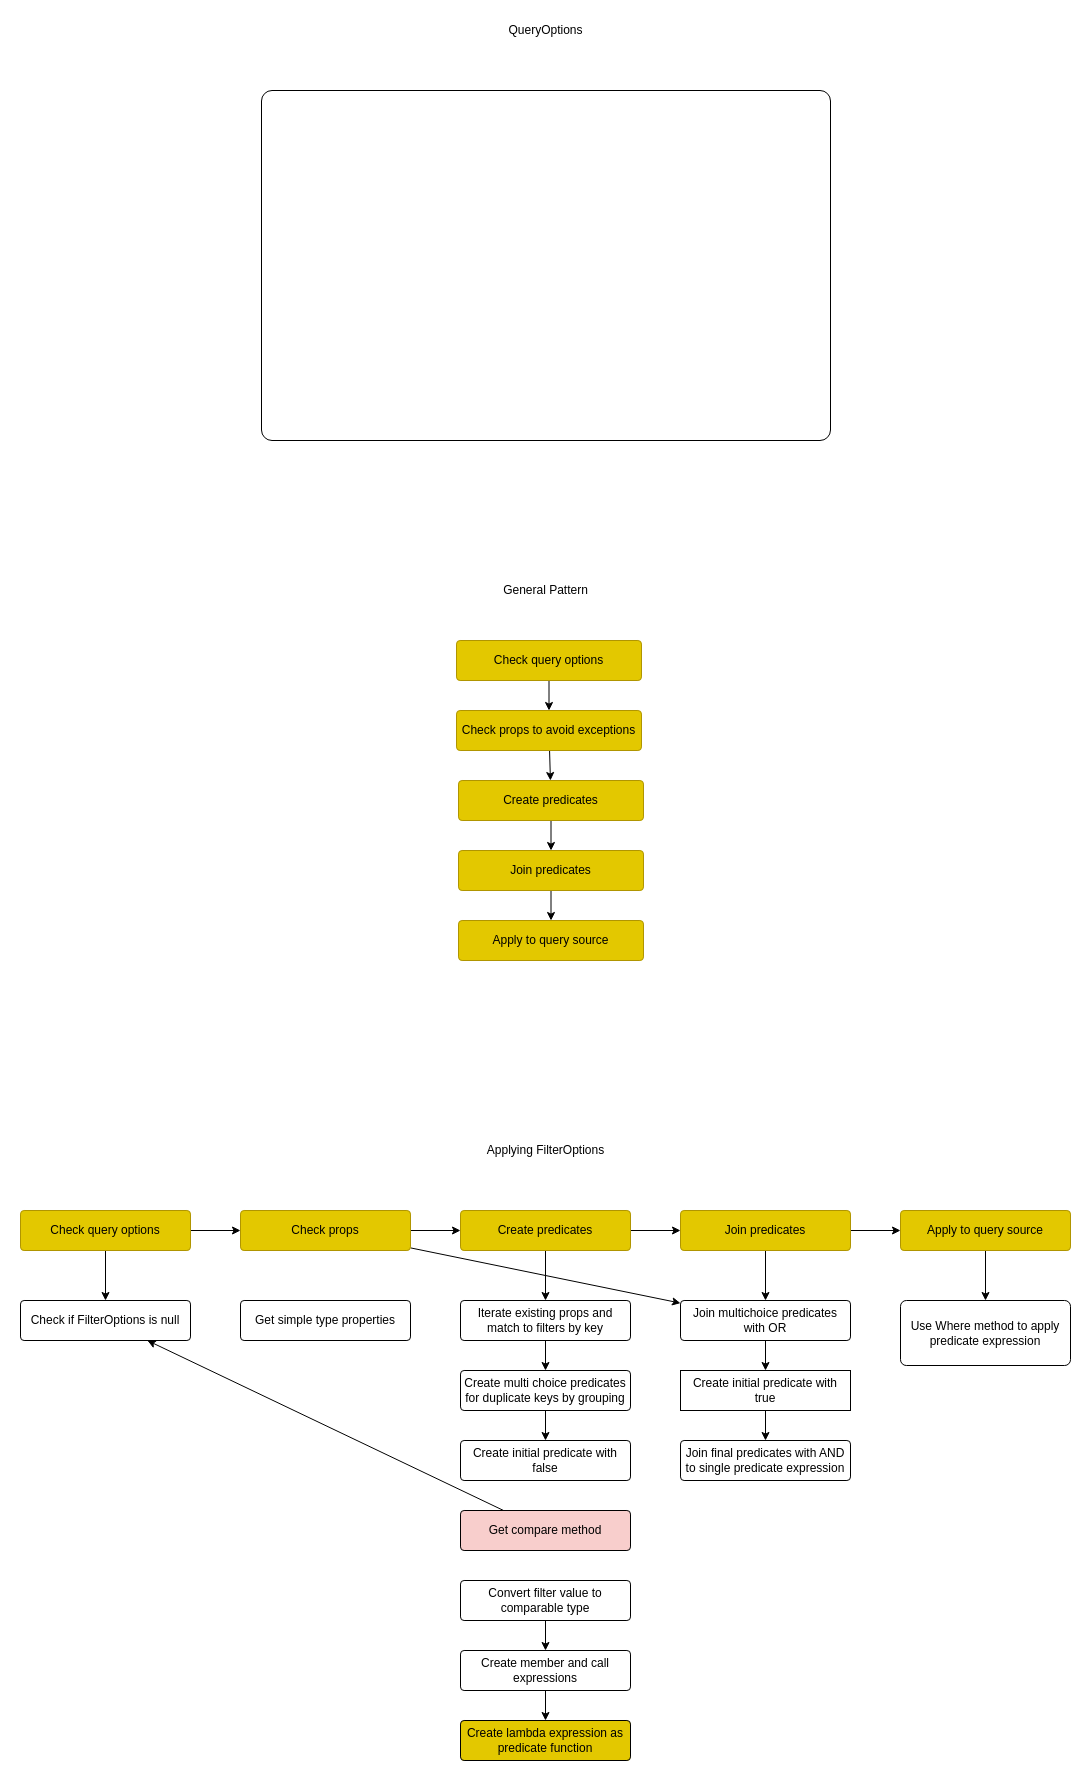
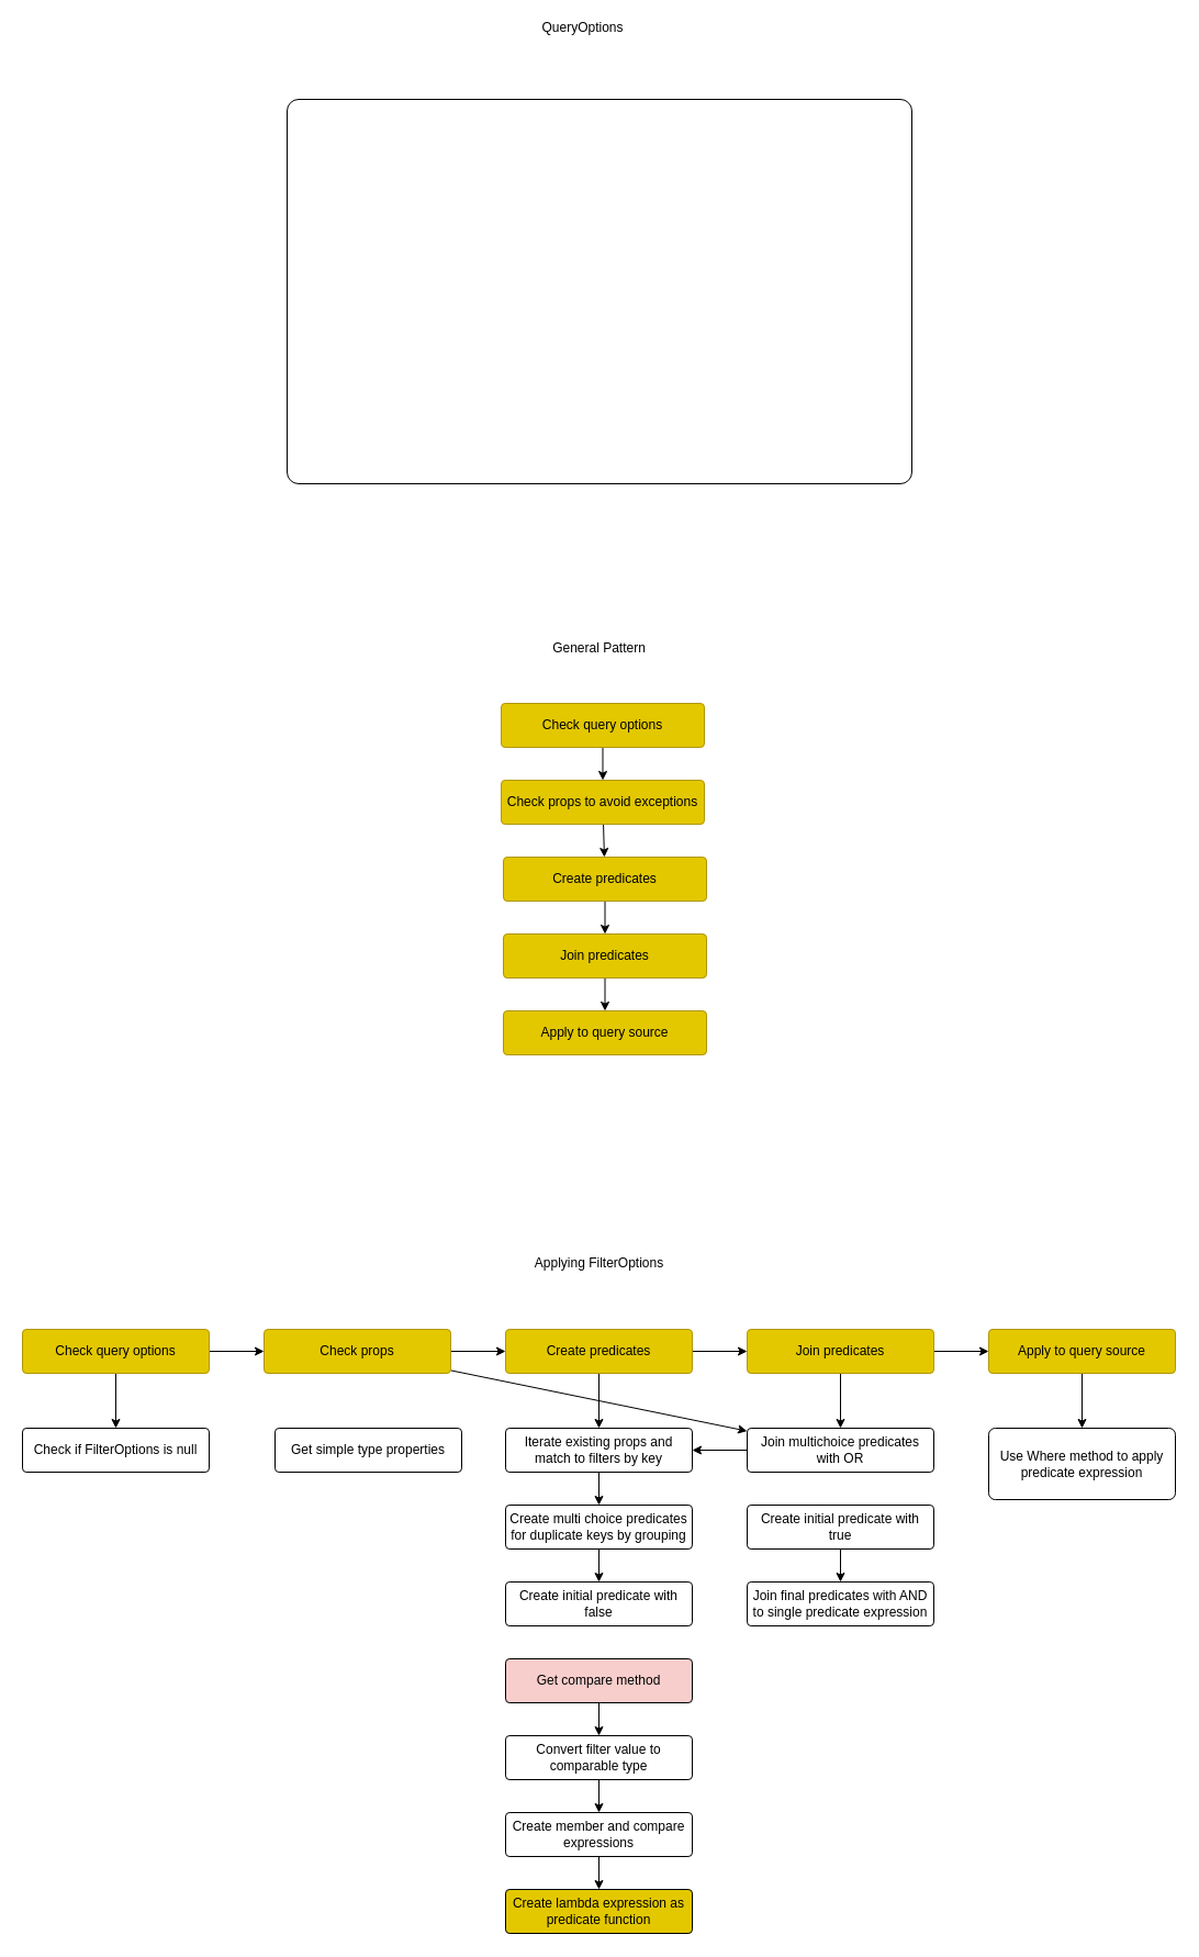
  <mxCell id="0" />
  <mxCell id="1" parent="0" />
- <mxCell id="2" value="QueryOptions" style="text;html=1;align=center;verticalAlign=middle;resizable=0;points=[];autosize=1;strokeColor=none;fillColor=none;" vertex="1" parent="1"><mxGeometry x="500" y="20" width="90" height="20" as="geometry" /></mxCell>
+ <mxCell id="2" value="QueryOptions" style="text;html=1;align=center;verticalAlign=middle;resizable=0;points=[];autosize=1;strokeColor=none;fillColor=none;" vertex="1" parent="1"><mxGeometry x="485" y="15" width="90" height="20" as="geometry" /></mxCell>
  <mxCell id="3" value="" style="rounded=1;whiteSpace=wrap;html=1;arcSize=3;" vertex="1" parent="1"><mxGeometry x="261" y="90" width="569" height="350" as="geometry" /></mxCell>
  <mxCell id="4" value="Applying FilterOptions" style="text;html=1;align=center;verticalAlign=middle;resizable=0;points=[];autosize=1;strokeColor=none;fillColor=none;" vertex="1" parent="1"><mxGeometry x="480" y="1140" width="130" height="20" as="geometry" /></mxCell>
  <mxCell id="5" style="edgeStyle=none;html=1;" edge="1" parent="1" source="6" target="14"><mxGeometry relative="1" as="geometry" /></mxCell>
  <mxCell id="6" value="Check query options" style="rounded=1;whiteSpace=wrap;html=1;arcSize=9;fillColor=#e3c800;fontColor=#000000;strokeColor=#B09500;" vertex="1" parent="1"><mxGeometry x="456" y="640" width="185" height="40" as="geometry" /></mxCell>
  <mxCell id="7" value="General Pattern" style="text;html=1;align=center;verticalAlign=middle;resizable=0;points=[];autosize=1;strokeColor=none;fillColor=none;" vertex="1" parent="1"><mxGeometry x="495" y="580" width="100" height="20" as="geometry" /></mxCell>
  <mxCell id="8" style="edgeStyle=none;html=1;entryX=0.5;entryY=0;entryDx=0;entryDy=0;" edge="1" parent="1" source="9" target="11"><mxGeometry relative="1" as="geometry" /></mxCell>
  <mxCell id="9" value="Create predicates" style="rounded=1;whiteSpace=wrap;html=1;arcSize=9;fillColor=#e3c800;fontColor=#000000;strokeColor=#B09500;" vertex="1" parent="1"><mxGeometry x="458" y="780" width="185" height="40" as="geometry" /></mxCell>
  <mxCell id="10" style="edgeStyle=none;html=1;" edge="1" parent="1" source="11" target="12"><mxGeometry relative="1" as="geometry" /></mxCell>
  <mxCell id="11" value="Join predicates" style="rounded=1;whiteSpace=wrap;html=1;arcSize=9;fillColor=#e3c800;fontColor=#000000;strokeColor=#B09500;" vertex="1" parent="1"><mxGeometry x="458" y="850" width="185" height="40" as="geometry" /></mxCell>
  <mxCell id="12" value="Apply to query source" style="rounded=1;whiteSpace=wrap;html=1;arcSize=9;fillColor=#e3c800;fontColor=#000000;strokeColor=#B09500;" vertex="1" parent="1"><mxGeometry x="458" y="920" width="185" height="40" as="geometry" /></mxCell>
  <mxCell id="13" style="edgeStyle=none;html=1;" edge="1" parent="1" source="14" target="9"><mxGeometry relative="1" as="geometry" /></mxCell>
  <mxCell id="14" value="Check props to avoid exceptions" style="rounded=1;whiteSpace=wrap;html=1;arcSize=9;fillColor=#e3c800;fontColor=#000000;strokeColor=#B09500;" vertex="1" parent="1"><mxGeometry x="456" y="710" width="185" height="40" as="geometry" /></mxCell>
  <mxCell id="15" style="edgeStyle=none;html=1;" edge="1" parent="1" source="17" target="18"><mxGeometry relative="1" as="geometry" /></mxCell>
  <mxCell id="16" style="edgeStyle=none;html=1;" edge="1" parent="1" source="17"><mxGeometry relative="1" as="geometry"><mxPoint x="240" y="1230" as="targetPoint" /></mxGeometry></mxCell>
  <mxCell id="17" value="Check query options" style="rounded=1;whiteSpace=wrap;html=1;arcSize=9;fillColor=#e3c800;fontColor=#000000;strokeColor=#B09500;" vertex="1" parent="1"><mxGeometry x="20" y="1210" width="170" height="40" as="geometry" /></mxCell>
  <mxCell id="18" value="Check if FilterOptions is null" style="rounded=1;whiteSpace=wrap;html=1;arcSize=9;" vertex="1" parent="1"><mxGeometry x="20" y="1300" width="170" height="40" as="geometry" /></mxCell>
  <mxCell id="19" style="edgeStyle=none;html=1;" edge="1" parent="1" source="21" target="32"><mxGeometry relative="1" as="geometry" /></mxCell>
  <mxCell id="20" style="edgeStyle=none;html=1;" edge="1" parent="1" source="21"><mxGeometry relative="1" as="geometry"><mxPoint x="460" y="1230" as="targetPoint" /></mxGeometry></mxCell>
  <mxCell id="21" value="Check props" style="rounded=1;whiteSpace=wrap;html=1;arcSize=9;fillColor=#e3c800;fontColor=#000000;strokeColor=#B09500;" vertex="1" parent="1"><mxGeometry x="240" y="1210" width="170" height="40" as="geometry" /></mxCell>
- <mxCell id="22" value="Get simple type properties" style="rounded=1;whiteSpace=wrap;html=1;arcSize=9;" vertex="1" parent="1"><mxGeometry x="240" y="1300" width="170" height="40" as="geometry" /></mxCell>
+ <mxCell id="22" value="Get simple type properties" style="rounded=1;whiteSpace=wrap;html=1;arcSize=9;" vertex="1" parent="1"><mxGeometry x="250" y="1300" width="170" height="40" as="geometry" /></mxCell>
  <mxCell id="23" style="edgeStyle=none;html=1;entryX=0.5;entryY=0;entryDx=0;entryDy=0;" edge="1" parent="1" source="25" target="27"><mxGeometry relative="1" as="geometry" /></mxCell>
  <mxCell id="24" style="edgeStyle=none;html=1;" edge="1" parent="1" source="25" target="30"><mxGeometry relative="1" as="geometry" /></mxCell>
  <mxCell id="25" value="Create predicates" style="rounded=1;whiteSpace=wrap;html=1;arcSize=9;fillColor=#e3c800;fontColor=#000000;strokeColor=#B09500;" vertex="1" parent="1"><mxGeometry x="460" y="1210" width="170" height="40" as="geometry" /></mxCell>
  <mxCell id="26" style="edgeStyle=none;html=1;entryX=0.5;entryY=0;entryDx=0;entryDy=0;" edge="1" parent="1" source="27" target="37"><mxGeometry relative="1" as="geometry" /></mxCell>
  <mxCell id="27" value="Iterate existing props and match to filters by key" style="rounded=1;whiteSpace=wrap;html=1;arcSize=9;" vertex="1" parent="1"><mxGeometry x="460" y="1300" width="170" height="40" as="geometry" /></mxCell>
  <mxCell id="28" style="edgeStyle=none;html=1;" edge="1" parent="1" source="30" target="35"><mxGeometry relative="1" as="geometry" /></mxCell>
  <mxCell id="29" style="edgeStyle=none;html=1;" edge="1" parent="1" source="30" target="32"><mxGeometry relative="1" as="geometry" /></mxCell>
  <mxCell id="30" value="&lt;span&gt;Join predicates&lt;/span&gt;" style="rounded=1;whiteSpace=wrap;html=1;arcSize=9;fillColor=#e3c800;fontColor=#000000;strokeColor=#B09500;" vertex="1" parent="1"><mxGeometry x="680" y="1210" width="170" height="40" as="geometry" /></mxCell>
- <mxCell id="31" style="edgeStyle=none;html=1;" edge="1" parent="1" source="32" target="42"><mxGeometry relative="1" as="geometry" /></mxCell>
+ <mxCell id="31" style="edgeStyle=none;html=1;" edge="1" parent="1" source="32" target="27"><mxGeometry relative="1" as="geometry" /></mxCell>
  <mxCell id="32" value="Join multichoice predicates with OR" style="rounded=1;whiteSpace=wrap;html=1;arcSize=9;" vertex="1" parent="1"><mxGeometry x="680" y="1300" width="170" height="40" as="geometry" /></mxCell>
  <mxCell id="33" value="Use Where method to apply predicate expression" style="rounded=1;whiteSpace=wrap;html=1;arcSize=9;" vertex="1" parent="1"><mxGeometry x="900" y="1300" width="170" height="65" as="geometry" /></mxCell>
  <mxCell id="34" style="edgeStyle=none;html=1;" edge="1" parent="1" source="35" target="33"><mxGeometry relative="1" as="geometry" /></mxCell>
  <mxCell id="35" value="Apply to query source" style="rounded=1;whiteSpace=wrap;html=1;arcSize=9;fillColor=#e3c800;fontColor=#000000;strokeColor=#B09500;" vertex="1" parent="1"><mxGeometry x="900" y="1210" width="170" height="40" as="geometry" /></mxCell>
  <mxCell id="36" style="edgeStyle=none;html=1;entryX=0.5;entryY=0;entryDx=0;entryDy=0;" edge="1" parent="1" source="37" target="38"><mxGeometry relative="1" as="geometry" /></mxCell>
  <mxCell id="37" value="Create multi choice predicates for duplicate keys by grouping" style="rounded=1;whiteSpace=wrap;html=1;arcSize=9;" vertex="1" parent="1"><mxGeometry x="460" y="1370" width="170" height="40" as="geometry" /></mxCell>
  <mxCell id="38" value="Create initial predicate with false" style="rounded=1;whiteSpace=wrap;html=1;arcSize=9;" vertex="1" parent="1"><mxGeometry x="460" y="1440" width="170" height="40" as="geometry" /></mxCell>
- <mxCell id="39" style="edgeStyle=none;html=1;" edge="1" parent="1" source="40" target="18"><mxGeometry relative="1" as="geometry" /></mxCell>
+ <mxCell id="39" style="edgeStyle=none;html=1;entryX=0.5;entryY=0;entryDx=0;entryDy=0;" edge="1" parent="1" source="40" target="45"><mxGeometry relative="1" as="geometry" /></mxCell>
  <mxCell id="40" value="Get compare method" style="rounded=1;whiteSpace=wrap;html=1;arcSize=9;fillColor=#f8cecc;" vertex="1" parent="1"><mxGeometry x="460" y="1510" width="170" height="40" as="geometry" /></mxCell>
  <mxCell id="41" style="edgeStyle=none;html=1;" edge="1" parent="1" source="42" target="43"><mxGeometry relative="1" as="geometry" /></mxCell>
- <mxCell id="42" value="&lt;span&gt;Create initial predicate with true&lt;/span&gt;" style="whiteSpace=wrap;html=1;arcSize=9;rounded=0;" vertex="1" parent="1"><mxGeometry x="680" y="1370" width="170" height="40" as="geometry" /></mxCell>
+ <mxCell id="42" value="&lt;span&gt;Create initial predicate with true&lt;/span&gt;" style="rounded=1;whiteSpace=wrap;html=1;arcSize=9;" vertex="1" parent="1"><mxGeometry x="680" y="1370" width="170" height="40" as="geometry" /></mxCell>
  <mxCell id="43" value="&lt;span&gt;Join final predicates with AND to single predicate expression&lt;/span&gt;" style="rounded=1;whiteSpace=wrap;html=1;arcSize=9;" vertex="1" parent="1"><mxGeometry x="680" y="1440" width="170" height="40" as="geometry" /></mxCell>
  <mxCell id="44" style="edgeStyle=none;html=1;" edge="1" parent="1" source="45" target="47"><mxGeometry relative="1" as="geometry" /></mxCell>
  <mxCell id="45" value="Convert filter value to comparable type" style="rounded=1;whiteSpace=wrap;html=1;arcSize=9;" vertex="1" parent="1"><mxGeometry x="460" y="1580" width="170" height="40" as="geometry" /></mxCell>
  <mxCell id="46" style="edgeStyle=none;html=1;" edge="1" parent="1" source="47" target="48"><mxGeometry relative="1" as="geometry" /></mxCell>
- <mxCell id="47" value="Create member and call expressions" style="rounded=1;whiteSpace=wrap;html=1;arcSize=9;" vertex="1" parent="1"><mxGeometry x="460" y="1650" width="170" height="40" as="geometry" /></mxCell>
+ <mxCell id="47" value="Create member and compare expressions" style="rounded=1;whiteSpace=wrap;html=1;arcSize=9;" vertex="1" parent="1"><mxGeometry x="460" y="1650" width="170" height="40" as="geometry" /></mxCell>
  <mxCell id="48" value="Create lambda expression as predicate function" style="rounded=1;whiteSpace=wrap;html=1;arcSize=9;fillColor=#e3c800;" vertex="1" parent="1"><mxGeometry x="460" y="1720" width="170" height="40" as="geometry" /></mxCell>
